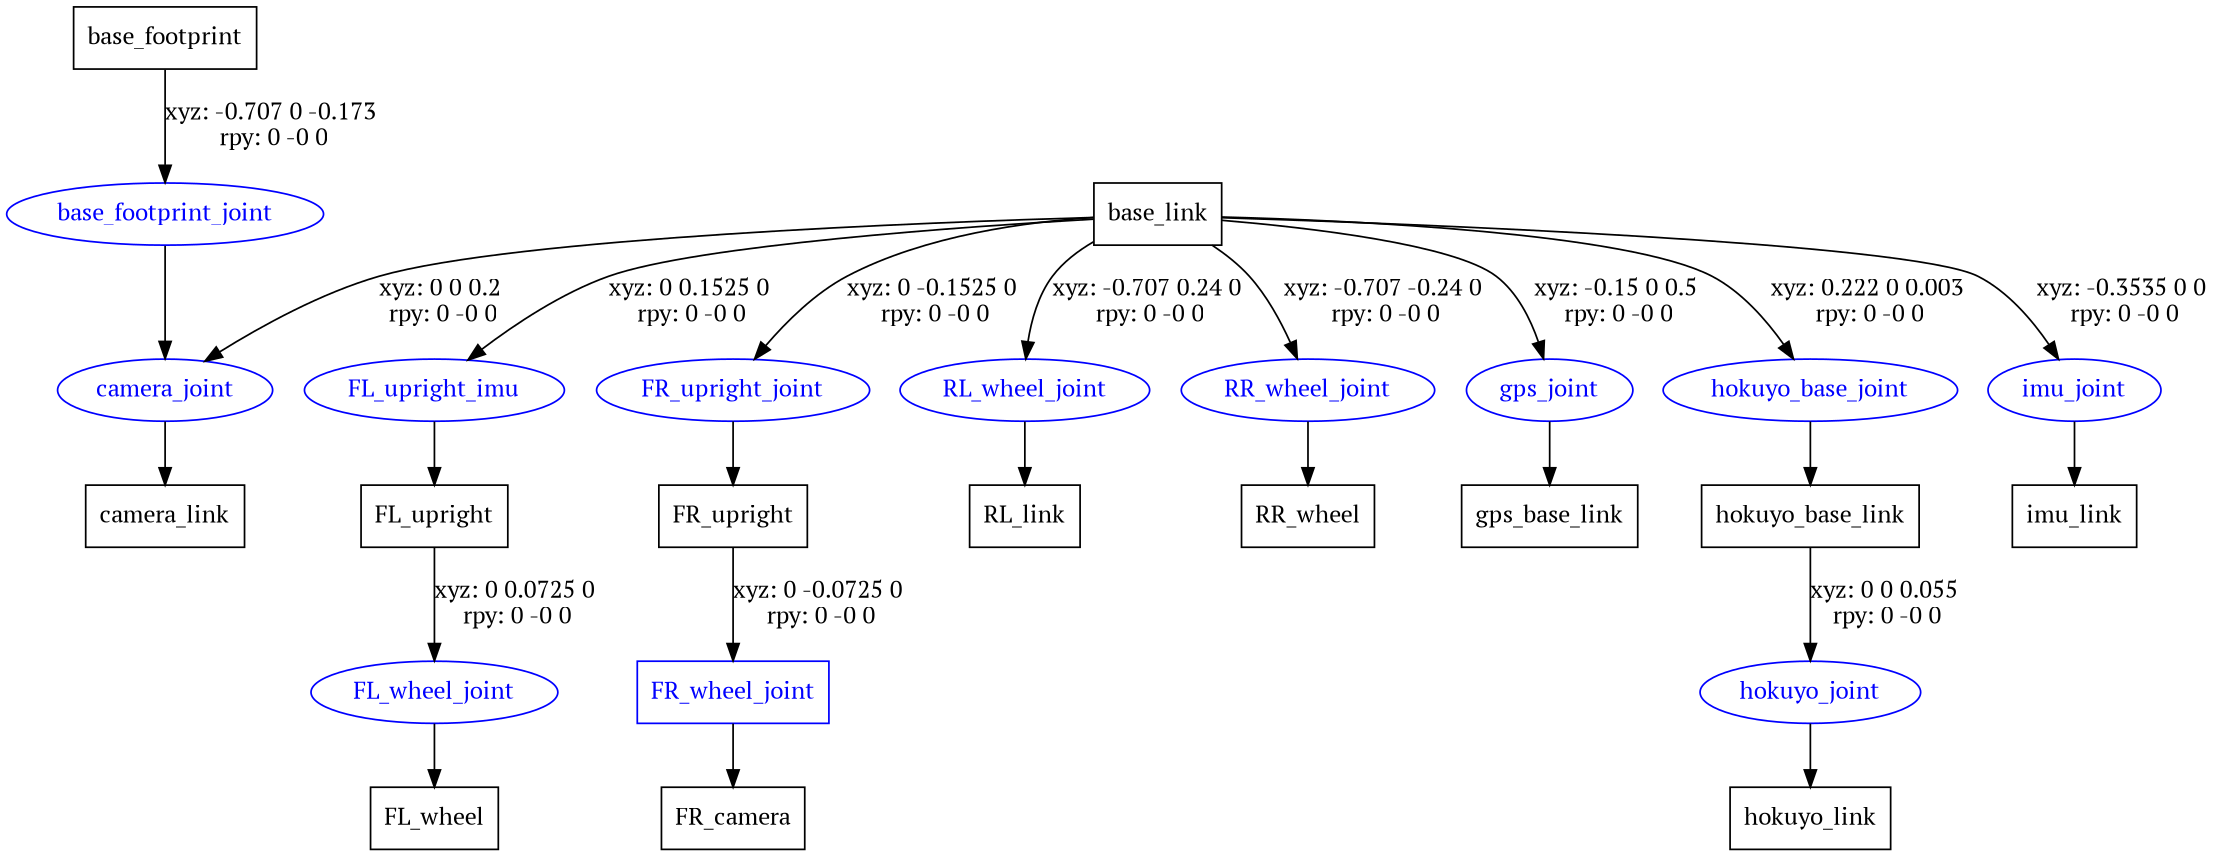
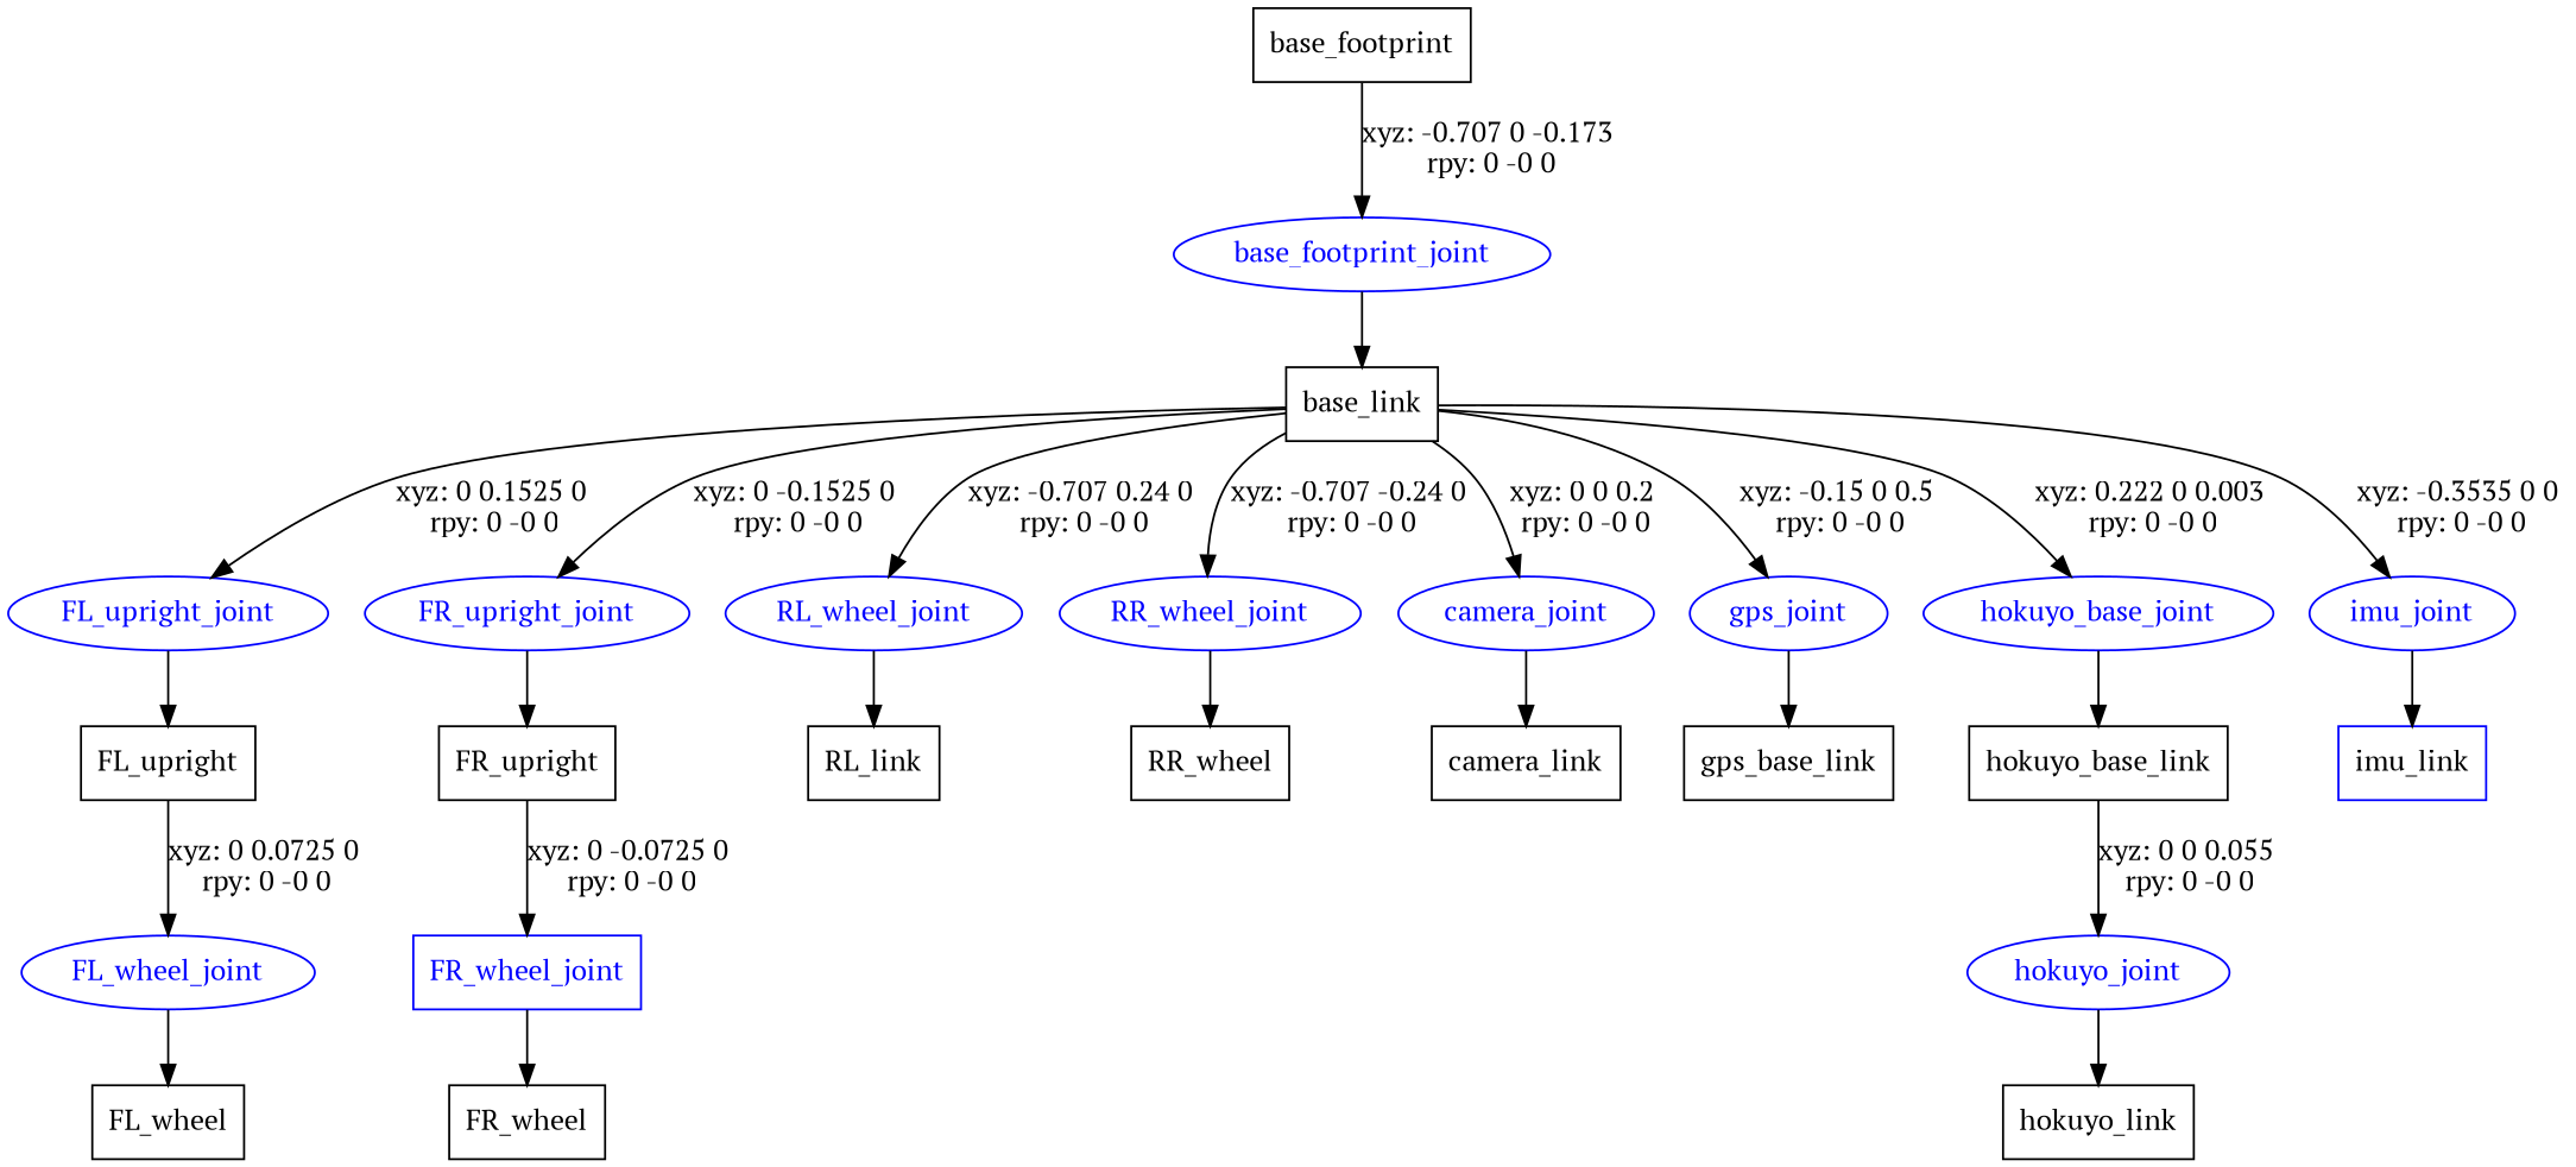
  digraph {
    fontname="PT Serif"
    node [fontname="PT Serif" shape=box]
    edge [fontname="PT Serif"]
    n1 [label=base_footprint]
    base_footprint_joint [color=blue fontcolor=blue shape=ellipse]
    n3 [label=base_link]
-   FL_upright_joint [color=blue fontcolor=blue shape=ellipse label=FL_upright_imu]
+   FL_upright_joint [color=blue fontcolor=blue shape=ellipse]
    FR_upright_joint [color=blue fontcolor=blue shape=ellipse]
    RL_wheel_joint [color=blue fontcolor=blue shape=ellipse]
    RR_wheel_joint [color=blue fontcolor=blue shape=ellipse]
    camera_joint [color=blue fontcolor=blue shape=ellipse]
    gps_joint [color=blue fontcolor=blue shape=ellipse]
    hokuyo_base_joint [color=blue fontcolor=blue shape=ellipse]
    imu_joint [color=blue fontcolor=blue shape=ellipse]
    n12 [label=FL_upright]
    n13 [label=FR_upright]
    n14 [label=RL_link]
    n15 [label=RR_wheel]
    n16 [label=camera_link]
    n17 [label=gps_base_link]
    n18 [label=hokuyo_base_link]
-   n19 [label=imu_link]
+   n19 [label=imu_link color=blue]
    FL_wheel_joint [color=blue fontcolor=blue shape=ellipse]
    n21 [label=FL_wheel]
    FR_wheel_joint [color=blue fontcolor=blue]
-   n23 [label=FR_camera]
+   n23 [label=FR_wheel]
    hokuyo_joint [color=blue fontcolor=blue shape=ellipse]
    n25 [label=hokuyo_link]
    n1 -> base_footprint_joint [label="xyz: -0.707 0 -0.173 \nrpy: 0 -0 0"]
-   base_footprint_joint -> camera_joint
+   base_footprint_joint -> n3
    n3 -> FL_upright_joint [label="xyz: 0 0.1525 0 \nrpy: 0 -0 0"]
    n3 -> FR_upright_joint [label="xyz: 0 -0.1525 0 \nrpy: 0 -0 0"]
    n3 -> RL_wheel_joint [label="xyz: -0.707 0.24 0 \nrpy: 0 -0 0"]
    n3 -> RR_wheel_joint [label="xyz: -0.707 -0.24 0 \nrpy: 0 -0 0"]
    n3 -> camera_joint [label="xyz: 0 0 0.2 \nrpy: 0 -0 0"]
    n3 -> gps_joint [label="xyz: -0.15 0 0.5 \nrpy: 0 -0 0"]
    n3 -> hokuyo_base_joint [label="xyz: 0.222 0 0.003 \nrpy: 0 -0 0"]
    n3 -> imu_joint [label="xyz: -0.3535 0 0 \nrpy: 0 -0 0"]
    FL_upright_joint -> n12
    FR_upright_joint -> n13
    RL_wheel_joint -> n14
    RR_wheel_joint -> n15
    camera_joint -> n16
    gps_joint -> n17
    hokuyo_base_joint -> n18
    imu_joint -> n19
    n12 -> FL_wheel_joint [label="xyz: 0 0.0725 0 \nrpy: 0 -0 0"]
    n13 -> FR_wheel_joint [label="xyz: 0 -0.0725 0 \nrpy: 0 -0 0"]
    n18 -> hokuyo_joint [label="xyz: 0 0 0.055 \nrpy: 0 -0 0"]
    FL_wheel_joint -> n21
    FR_wheel_joint -> n23
    hokuyo_joint -> n25
  }
